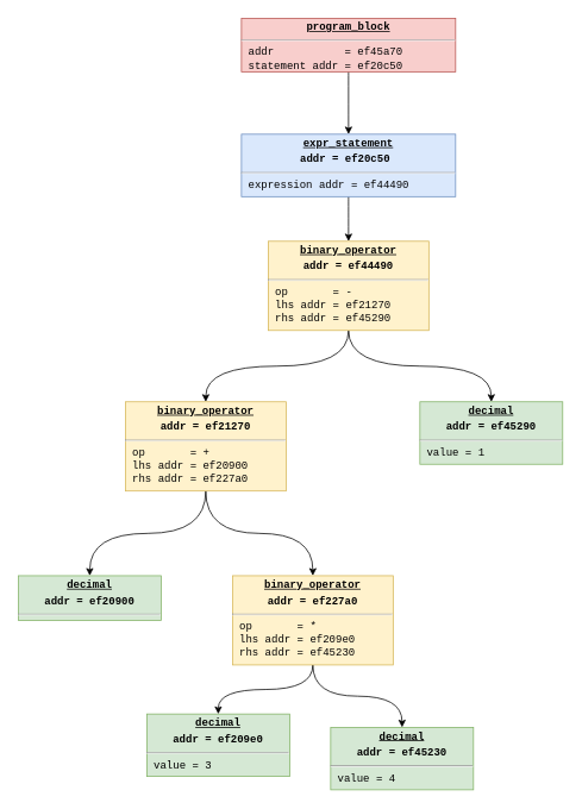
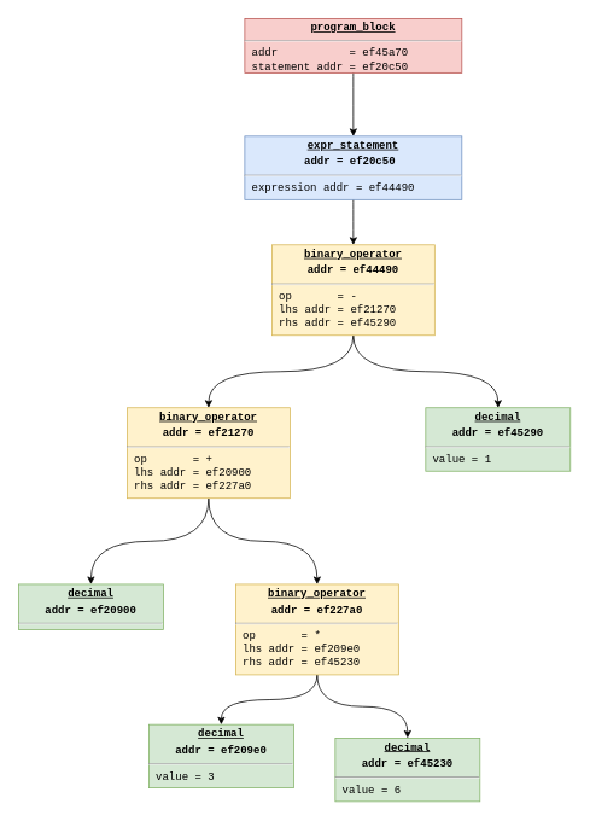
  <mxCell id="0" />
  <mxCell id="1" parent="0" />
  <mxCell id="2" value="&lt;p style=&quot;margin: 0px ; margin-top: 4px ; text-align: center ; text-decoration: underline&quot;&gt;&lt;b&gt;decimal&lt;/b&gt;&lt;/p&gt;&lt;p style=&quot;margin: 4px 0px 0px ; text-align: center&quot;&gt;&lt;span style=&quot;text-align: left&quot;&gt;&lt;b&gt;addr = ef20900&lt;/b&gt;&lt;/span&gt;&lt;b&gt;&lt;br&gt;&lt;/b&gt;&lt;/p&gt;&lt;hr&gt;&lt;p style=&quot;margin: 0px ; margin-left: 8px&quot;&gt;value = 2&lt;br&gt;&lt;br&gt;&lt;/p&gt;" style="verticalAlign=top;align=left;overflow=fill;fontSize=12;fontFamily=Courier New;html=1;fillColor=#d5e8d4;strokeColor=#82b366;" vertex="1" parent="1"><mxGeometry x="20" y="645" width="160" height="50" as="geometry" /></mxCell>
  <mxCell id="3" value="&lt;p style=&quot;margin: 0px ; margin-top: 4px ; text-align: center ; text-decoration: underline&quot;&gt;&lt;b&gt;decimal&lt;/b&gt;&lt;/p&gt;&lt;p style=&quot;margin: 4px 0px 0px ; text-align: center&quot;&gt;&lt;span style=&quot;text-align: left&quot;&gt;&lt;b&gt;addr = ef209e0&lt;/b&gt;&lt;/span&gt;&lt;b&gt;&lt;br&gt;&lt;/b&gt;&lt;/p&gt;&lt;hr&gt;&lt;p style=&quot;margin: 0px ; margin-left: 8px&quot;&gt;value = 3&lt;br&gt;&lt;/p&gt;" style="verticalAlign=top;align=left;overflow=fill;fontSize=12;fontFamily=Courier New;html=1;fillColor=#d5e8d4;strokeColor=#82b366;" vertex="1" parent="1"><mxGeometry x="164" y="800" width="160" height="70" as="geometry" /></mxCell>
  <mxCell id="4" style="edgeStyle=orthogonalEdgeStyle;curved=1;orthogonalLoop=1;jettySize=auto;html=1;entryX=0.5;entryY=0;entryDx=0;entryDy=0;fontFamily=Courier New;exitX=0.5;exitY=1;exitDx=0;exitDy=0;" edge="1" parent="1" source="6" target="2"><mxGeometry relative="1" as="geometry" /></mxCell>
  <mxCell id="5" style="edgeStyle=orthogonalEdgeStyle;curved=1;orthogonalLoop=1;jettySize=auto;html=1;fontFamily=Courier New;exitX=0.5;exitY=1;exitDx=0;exitDy=0;entryX=0.5;entryY=0;entryDx=0;entryDy=0;" edge="1" parent="1" source="6" target="10"><mxGeometry relative="1" as="geometry"><mxPoint x="260" y="610" as="targetPoint" /></mxGeometry></mxCell>
  <mxCell id="6" value="&lt;p style=&quot;margin: 0px ; margin-top: 4px ; text-align: center ; text-decoration: underline&quot;&gt;&lt;b&gt;binary_operator&lt;/b&gt;&lt;/p&gt;&lt;p style=&quot;margin: 4px 0px 0px ; text-align: center&quot;&gt;&lt;span style=&quot;text-align: left&quot;&gt;&lt;b&gt;addr = ef21270&lt;/b&gt;&lt;/span&gt;&lt;br&gt;&lt;/p&gt;&lt;hr&gt;&lt;p style=&quot;margin: 0px ; margin-left: 8px&quot;&gt;op&amp;nbsp; &amp;nbsp; &amp;nbsp; &amp;nbsp;= +&lt;br&gt;lhs addr = ef20900&lt;br&gt;&lt;/p&gt;&lt;p style=&quot;margin: 0px ; margin-left: 8px&quot;&gt;rhs addr = ef227a0&lt;/p&gt;&lt;p style=&quot;margin: 0px ; margin-left: 8px&quot;&gt;&lt;br&gt;&lt;/p&gt;" style="verticalAlign=top;align=left;overflow=fill;fontSize=12;fontFamily=Courier New;html=1;fillColor=#fff2cc;strokeColor=#d6b656;" vertex="1" parent="1"><mxGeometry x="140" y="450" width="180" height="100" as="geometry" /></mxCell>
- <mxCell id="7" value="&lt;p style=&quot;margin: 0px ; margin-top: 4px ; text-align: center ; text-decoration: underline&quot;&gt;&lt;b&gt;decimal&lt;/b&gt;&lt;/p&gt;&lt;p style=&quot;margin: 4px 0px 0px ; text-align: center&quot;&gt;&lt;span style=&quot;text-align: left&quot;&gt;&lt;b&gt;addr = ef45230&lt;/b&gt;&lt;/span&gt;&lt;b&gt;&lt;br&gt;&lt;/b&gt;&lt;/p&gt;&lt;hr&gt;&lt;p style=&quot;margin: 0px ; margin-left: 8px&quot;&gt;value = 4&lt;br&gt;&lt;/p&gt;" style="verticalAlign=top;align=left;overflow=fill;fontSize=12;fontFamily=Courier New;html=1;fillColor=#d5e8d4;strokeColor=#82b366;" vertex="1" parent="1"><mxGeometry x="370" y="815" width="160" height="70" as="geometry" /></mxCell>
+ <mxCell id="7" value="&lt;p style=&quot;margin: 0px ; margin-top: 4px ; text-align: center ; text-decoration: underline&quot;&gt;&lt;b&gt;decimal&lt;/b&gt;&lt;/p&gt;&lt;p style=&quot;margin: 4px 0px 0px ; text-align: center&quot;&gt;&lt;span style=&quot;text-align: left&quot;&gt;&lt;b&gt;addr = ef45230&lt;/b&gt;&lt;/span&gt;&lt;b&gt;&lt;br&gt;&lt;/b&gt;&lt;/p&gt;&lt;hr&gt;&lt;p style=&quot;margin: 0px ; margin-left: 8px&quot;&gt;value = 6&lt;br&gt;&lt;/p&gt;" style="verticalAlign=top;align=left;overflow=fill;fontSize=12;fontFamily=Courier New;html=1;fillColor=#d5e8d4;strokeColor=#82b366;" vertex="1" parent="1"><mxGeometry x="370" y="815" width="160" height="70" as="geometry" /></mxCell>
  <mxCell id="8" style="edgeStyle=orthogonalEdgeStyle;curved=1;orthogonalLoop=1;jettySize=auto;html=1;entryX=0.5;entryY=0;entryDx=0;entryDy=0;fontFamily=Courier New;" edge="1" parent="1" source="10" target="3"><mxGeometry relative="1" as="geometry" /></mxCell>
  <mxCell id="9" style="edgeStyle=orthogonalEdgeStyle;curved=1;orthogonalLoop=1;jettySize=auto;html=1;entryX=0.5;entryY=0;entryDx=0;entryDy=0;fontFamily=Courier New;" edge="1" parent="1" source="10" target="7"><mxGeometry relative="1" as="geometry" /></mxCell>
  <mxCell id="10" value="&lt;p style=&quot;margin: 0px ; margin-top: 4px ; text-align: center ; text-decoration: underline&quot;&gt;&lt;b&gt;binary_operator&lt;/b&gt;&lt;/p&gt;&lt;p style=&quot;margin: 4px 0px 0px ; text-align: center&quot;&gt;&lt;span style=&quot;text-align: left&quot;&gt;&lt;b&gt;addr = ef227a0&lt;/b&gt;&lt;/span&gt;&lt;b&gt;&lt;br&gt;&lt;/b&gt;&lt;/p&gt;&lt;hr&gt;&lt;p style=&quot;margin: 0px ; margin-left: 8px&quot;&gt;op&amp;nbsp; &amp;nbsp; &amp;nbsp; &amp;nbsp;= *&lt;br&gt;lhs addr = ef209e0&lt;br&gt;&lt;/p&gt;&lt;p style=&quot;margin: 0px ; margin-left: 8px&quot;&gt;rhs addr = ef45230&lt;/p&gt;" style="verticalAlign=top;align=left;overflow=fill;fontSize=12;fontFamily=Courier New;html=1;fillColor=#fff2cc;strokeColor=#d6b656;" vertex="1" parent="1"><mxGeometry x="260" y="645" width="180" height="100" as="geometry" /></mxCell>
  <mxCell id="11" value="&lt;p style=&quot;margin: 0px ; margin-top: 4px ; text-align: center ; text-decoration: underline&quot;&gt;&lt;b&gt;decimal&lt;/b&gt;&lt;/p&gt;&lt;p style=&quot;margin: 4px 0px 0px ; text-align: center&quot;&gt;&lt;span style=&quot;text-align: left&quot;&gt;&lt;b&gt;addr = ef45290&lt;/b&gt;&lt;/span&gt;&lt;b&gt;&lt;br&gt;&lt;/b&gt;&lt;/p&gt;&lt;hr&gt;&lt;p style=&quot;margin: 0px ; margin-left: 8px&quot;&gt;value = 1&lt;br&gt;&lt;/p&gt;" style="verticalAlign=top;align=left;overflow=fill;fontSize=12;fontFamily=Courier New;html=1;fillColor=#d5e8d4;strokeColor=#82b366;" vertex="1" parent="1"><mxGeometry x="470" y="450" width="160" height="70" as="geometry" /></mxCell>
  <mxCell id="12" style="edgeStyle=orthogonalEdgeStyle;curved=1;orthogonalLoop=1;jettySize=auto;html=1;entryX=0.5;entryY=0;entryDx=0;entryDy=0;fontFamily=Courier New;" edge="1" parent="1" source="14" target="6"><mxGeometry relative="1" as="geometry" /></mxCell>
  <mxCell id="13" style="edgeStyle=orthogonalEdgeStyle;curved=1;orthogonalLoop=1;jettySize=auto;html=1;entryX=0.5;entryY=0;entryDx=0;entryDy=0;fontFamily=Courier New;" edge="1" parent="1" source="14" target="11"><mxGeometry relative="1" as="geometry" /></mxCell>
  <mxCell id="14" value="&lt;p style=&quot;margin: 0px ; margin-top: 4px ; text-align: center ; text-decoration: underline&quot;&gt;&lt;b&gt;binary_operator&lt;/b&gt;&lt;/p&gt;&lt;p style=&quot;margin: 4px 0px 0px ; text-align: center&quot;&gt;&lt;span style=&quot;text-align: left&quot;&gt;&lt;b&gt;addr = ef44490&lt;/b&gt;&lt;/span&gt;&lt;b&gt;&lt;br&gt;&lt;/b&gt;&lt;/p&gt;&lt;hr&gt;&lt;p style=&quot;margin: 0px ; margin-left: 8px&quot;&gt;op&amp;nbsp; &amp;nbsp; &amp;nbsp; &amp;nbsp;= -&lt;br&gt;lhs addr = ef21270&lt;br&gt;&lt;/p&gt;&lt;p style=&quot;margin: 0px ; margin-left: 8px&quot;&gt;rhs addr = ef45290&lt;/p&gt;" style="verticalAlign=top;align=left;overflow=fill;fontSize=12;fontFamily=Courier New;html=1;fillColor=#fff2cc;strokeColor=#d6b656;" vertex="1" parent="1"><mxGeometry x="300" y="270" width="180" height="100" as="geometry" /></mxCell>
  <mxCell id="15" style="edgeStyle=orthogonalEdgeStyle;curved=1;orthogonalLoop=1;jettySize=auto;html=1;entryX=0.5;entryY=0;entryDx=0;entryDy=0;fontFamily=Courier New;" edge="1" parent="1" source="16" target="14"><mxGeometry relative="1" as="geometry" /></mxCell>
  <mxCell id="16" value="&lt;p style=&quot;margin: 0px ; margin-top: 4px ; text-align: center ; text-decoration: underline&quot;&gt;&lt;b&gt;expr_statement&lt;/b&gt;&lt;/p&gt;&lt;p style=&quot;margin: 4px 0px 0px ; text-align: center&quot;&gt;&lt;span style=&quot;text-align: left&quot;&gt;&lt;b&gt;addr = ef20c50&amp;nbsp;&lt;/b&gt;&lt;/span&gt;&lt;b&gt;&lt;br&gt;&lt;/b&gt;&lt;/p&gt;&lt;hr&gt;&lt;p style=&quot;margin: 0px ; margin-left: 8px&quot;&gt;&lt;span&gt;expression addr = ef44490&lt;/span&gt;&lt;br&gt;&lt;/p&gt;" style="verticalAlign=top;align=left;overflow=fill;fontSize=12;fontFamily=Courier New;html=1;fillColor=#dae8fc;strokeColor=#6c8ebf;" vertex="1" parent="1"><mxGeometry x="270" y="150" width="240" height="70" as="geometry" /></mxCell>
  <mxCell id="17" style="edgeStyle=orthogonalEdgeStyle;curved=1;orthogonalLoop=1;jettySize=auto;html=1;entryX=0.5;entryY=0;entryDx=0;entryDy=0;fontFamily=Courier New;" edge="1" parent="1" source="18" target="16"><mxGeometry relative="1" as="geometry" /></mxCell>
  <mxCell id="18" value="&lt;p style=&quot;margin: 0px ; margin-top: 4px ; text-align: center ; text-decoration: underline&quot;&gt;&lt;b&gt;program_block&lt;/b&gt;&lt;/p&gt;&lt;hr&gt;&lt;p style=&quot;margin: 0px ; margin-left: 8px&quot;&gt;addr&amp;nbsp; &amp;nbsp; &amp;nbsp; &amp;nbsp; &amp;nbsp; &amp;nbsp;= ef45a70&lt;/p&gt;&lt;p style=&quot;margin: 0px ; margin-left: 8px&quot;&gt;statement addr = ef20c50&lt;/p&gt;" style="verticalAlign=top;align=left;overflow=fill;fontSize=12;fontFamily=Courier New;html=1;fillColor=#f8cecc;strokeColor=#b85450;" vertex="1" parent="1"><mxGeometry x="270" y="20" width="240" height="60" as="geometry" /></mxCell>
